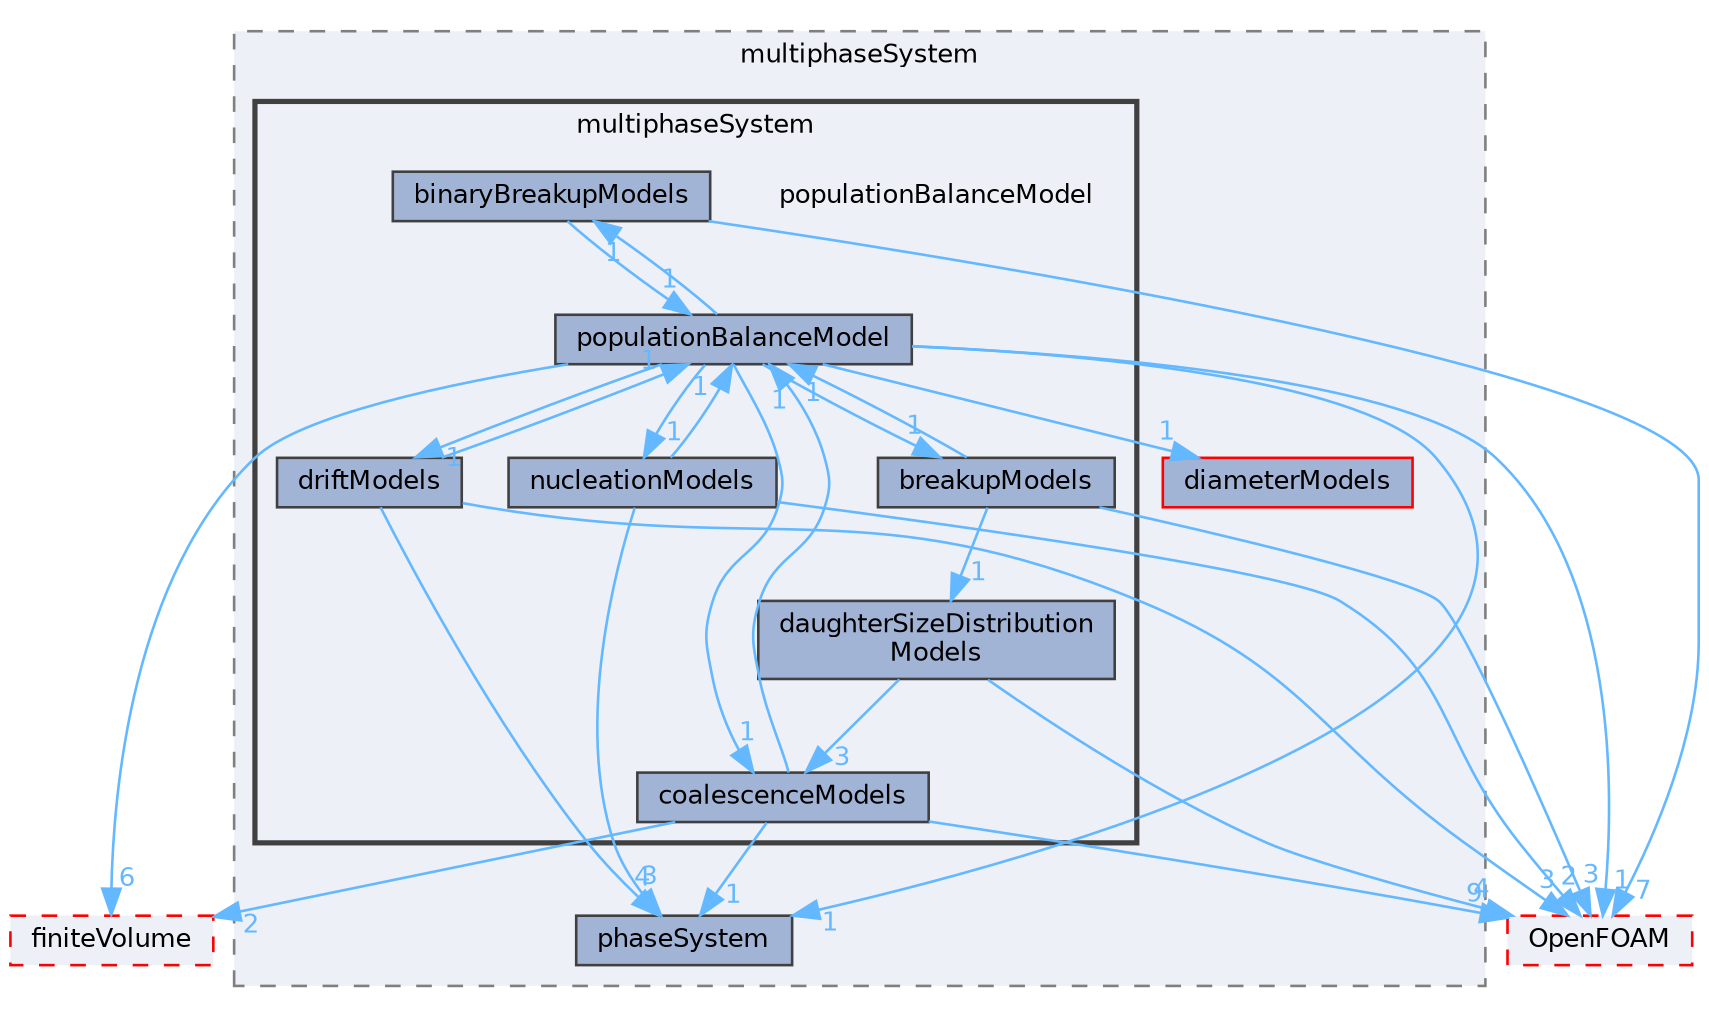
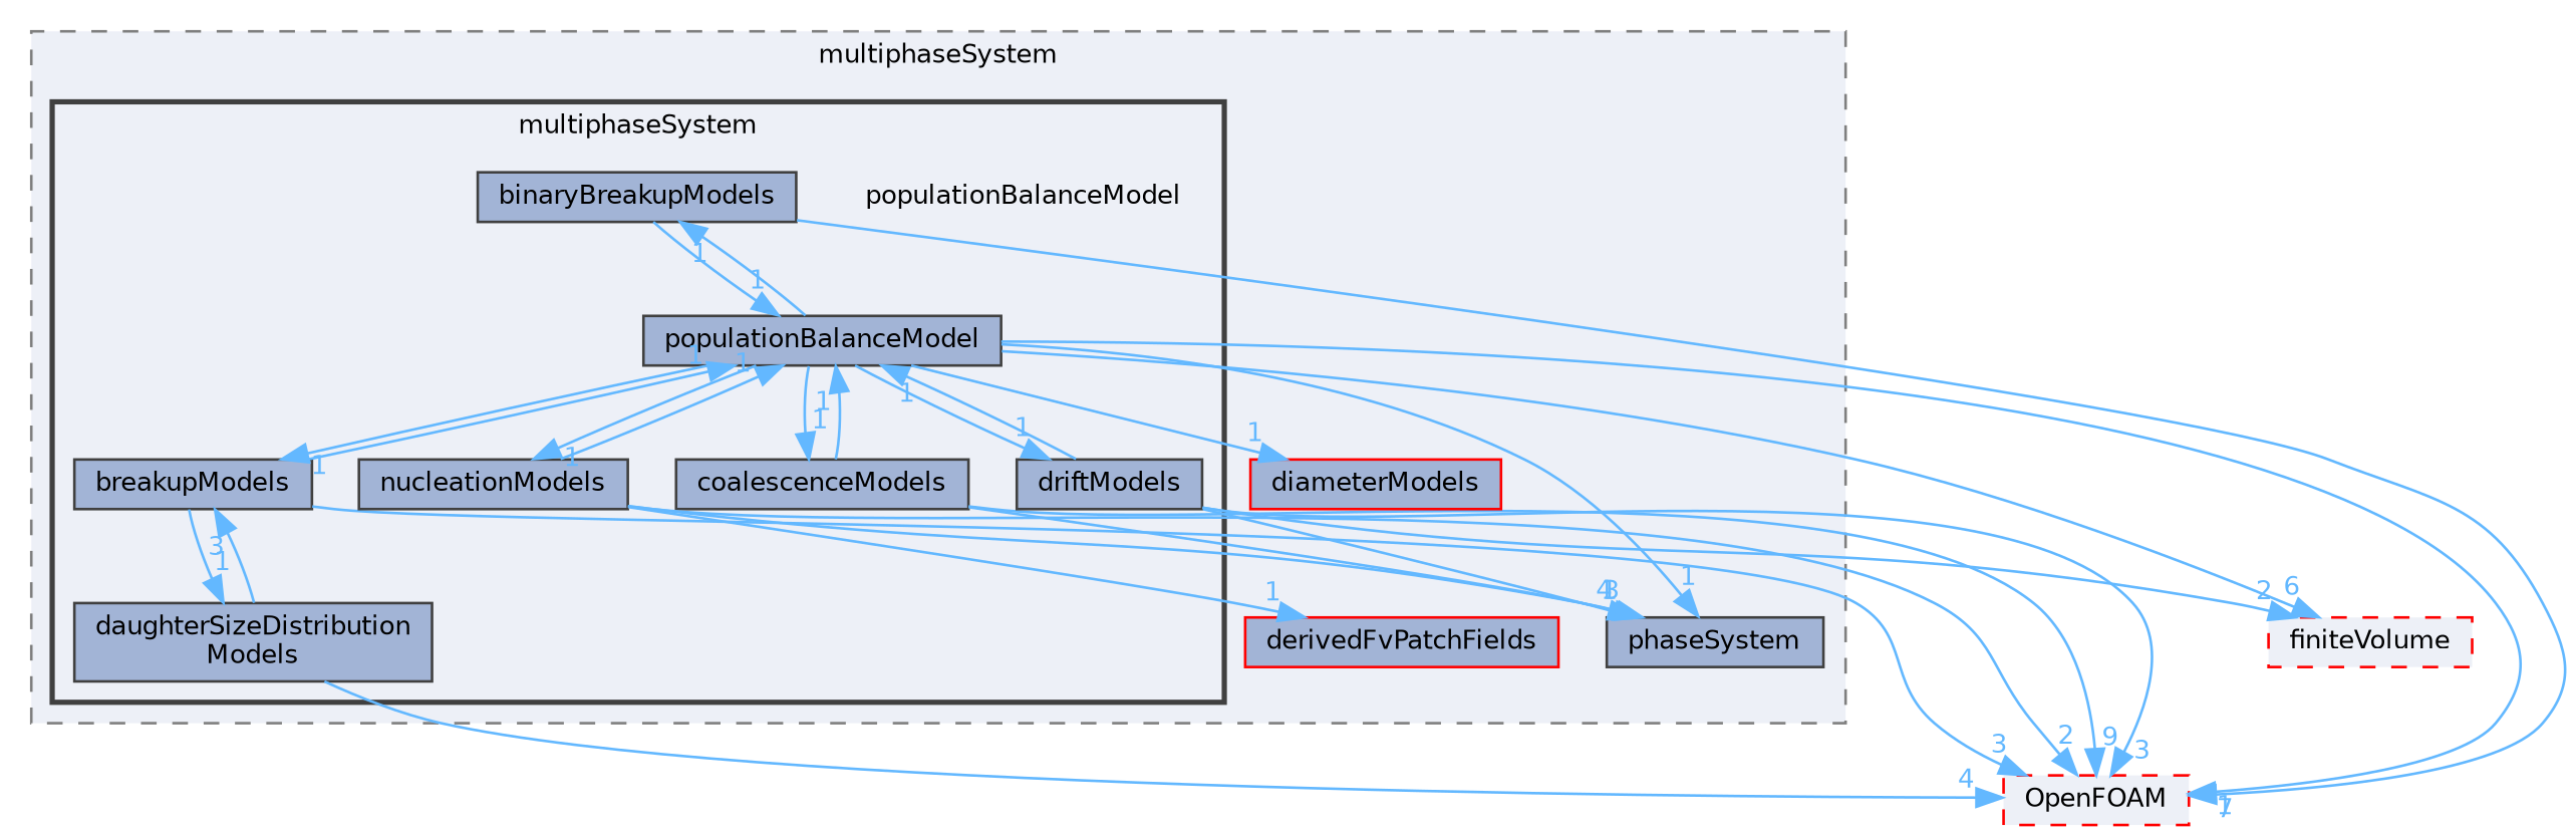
  digraph {
    compound=true
    node [fontname=Helvetica fontsize=10 shape=box color=grey25 fillcolor="#a2b4d6" style=filled]
    edge [color=steelblue1 fontcolor=steelblue1 fontname=Helvetica fontsize=10 headlabel=1 labeldistance=1.5 labelfontname=Helvetica labelfontsize=10]
    n1 [height=0.2 label=populationBalanceModel shape=plaintext width=0.4 color="" fillcolor="" style=""]
    n2 [height=0.2 label=binaryBreakupModels width=0.4]
    n3 [height=0.2 label=breakupModels width=0.4]
    n4 [height=0.2 label=coalescenceModels width=0.4]
    n5 [height=0.2 label="daughterSizeDistribution\lModels" width=0.4]
    n6 [height=0.2 label=driftModels width=0.4]
    n7 [height=0.2 label=nucleationModels width=0.4]
    n8 [height=0.2 label=populationBalanceModel width=0.4]
    n9 [height=0.2 label=phaseSystem width=0.4]
    n10 [color=red height=0.2 label=diameterModels width=0.4]
+   n11 [color=red height=0.2 label=derivedFvPatchFields width=0.4]
    n12 [color=red fillcolor="#edf0f7" height=0.2 label=OpenFOAM style="filled,dashed" width=0.4]
    n13 [color=red fillcolor="#edf0f7" height=0.2 label=finiteVolume style="filled,dashed" width=0.4]
    subgraph cluster_1 {
      bgcolor="#edf0f7"
      fontname=Helvetica
      fontsize=10
      label=multiphaseSystem
      pencolor=grey50
      style="filled,dashed"
      n9
      n10
+     n11
      subgraph cluster_2 {
        bgcolor="#edf0f7"
        fontname=Helvetica
        fontsize=10
        pencolor=grey25
        style="filled,bold"
        n1
        n2
        n3
        n4
        n5
        n6
        n7
        n8
      }
    }
    n2 -> n8
    n2 -> n12 [headlabel=7]
    n3 -> n5
    n3 -> n8
    n3 -> n12 [headlabel=3]
    n4 -> n8
    n4 -> n9
    n4 -> n12 [headlabel=9]
-   n5 -> n4 [headlabel=3]
+   n5 -> n3 [headlabel=3]
    n5 -> n12 [headlabel=4]
    n6 -> n8
    n6 -> n9 [headlabel=4]
    n6 -> n12 [headlabel=3]
-   n4 -> n13 [headlabel=2]
+   n6 -> n13 [headlabel=2]
    n7 -> n8
    n7 -> n9 [headlabel=3]
+   n7 -> n11
    n7 -> n12 [headlabel=2]
    n8 -> n2
    n8 -> n3
    n8 -> n4
    n8 -> n6
    n8 -> n7
    n8 -> n9
    n8 -> n10
    n8 -> n12
    n8 -> n13 [headlabel=6]
  }
